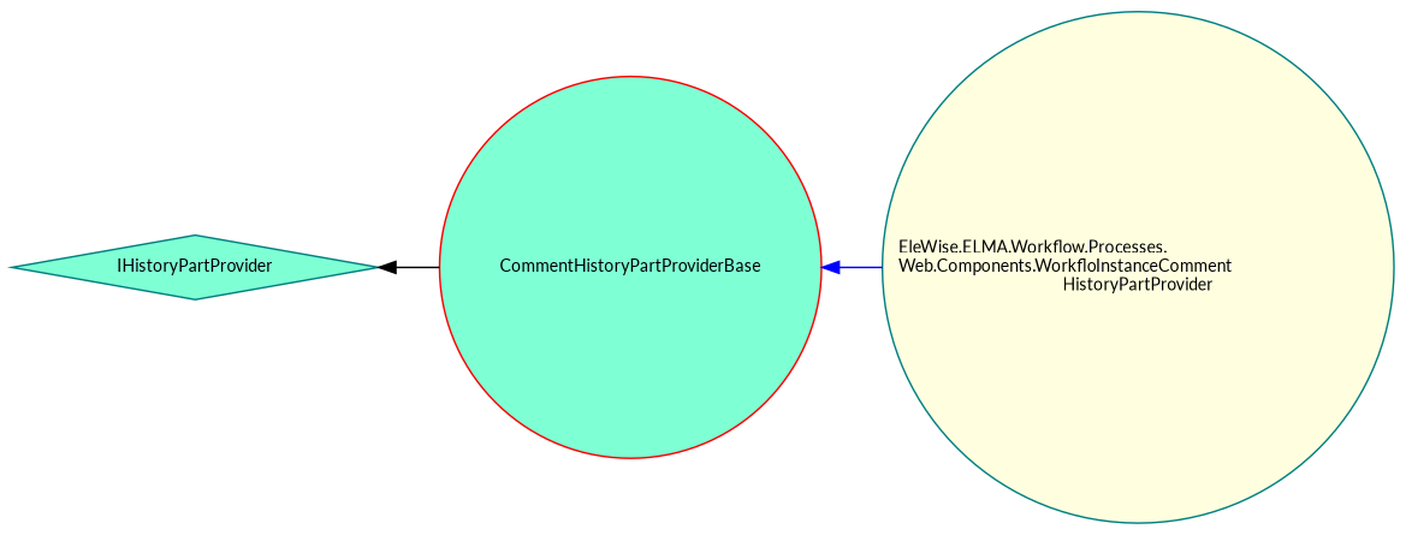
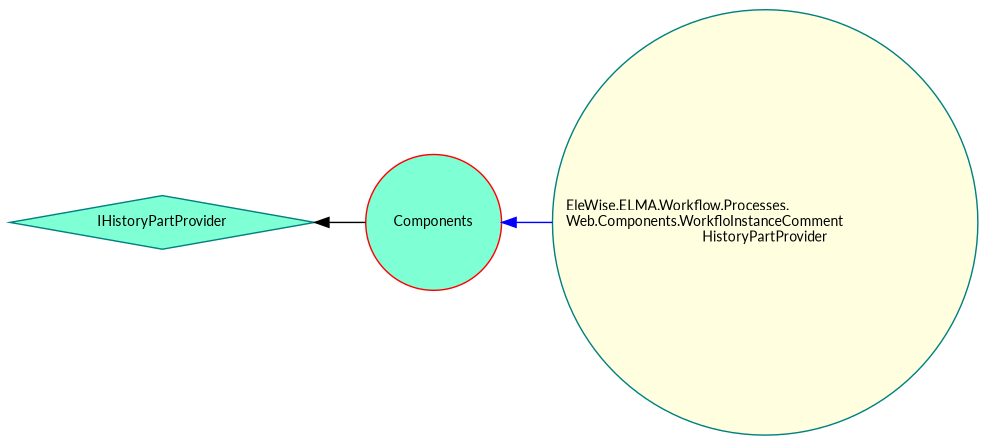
  digraph {
    rankdir=LR
    fontname=Lato
    node [color=teal fillcolor=aquamarine fontname=Lato fontsize=10 shape=circle style=filled]
    edge [dir=back fontname=Lato fontsize=10 labelfontname=Helvetica labelfontsize=10 style=solid]
    n1 [fillcolor=lightyellow fontcolor=black height=0.2 label="EleWise.ELMA.Workflow.Processes.\lWeb.Components.WorkfloInstanceComment\lHistoryPartProvider" width=0.4]
-   n2 [color=red height=0.2 label=CommentHistoryPartProviderBase width=0.4]
+   n2 [color=red height=0.2 label=Components width=0.4]
    n3 [height=0.2 label=IHistoryPartProvider shape=diamond width=0.4]
    n2 -> n1 [color=blue]
    n3 -> n2 [color=black]
  }
